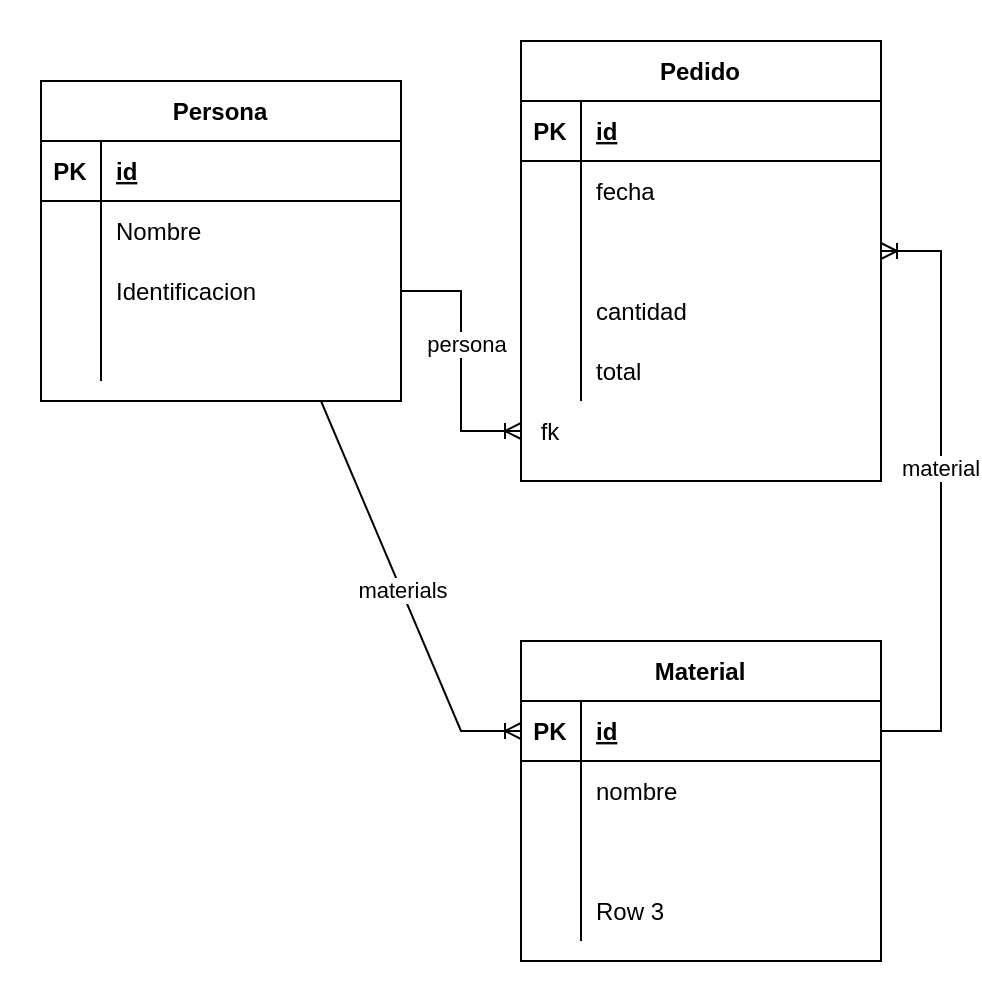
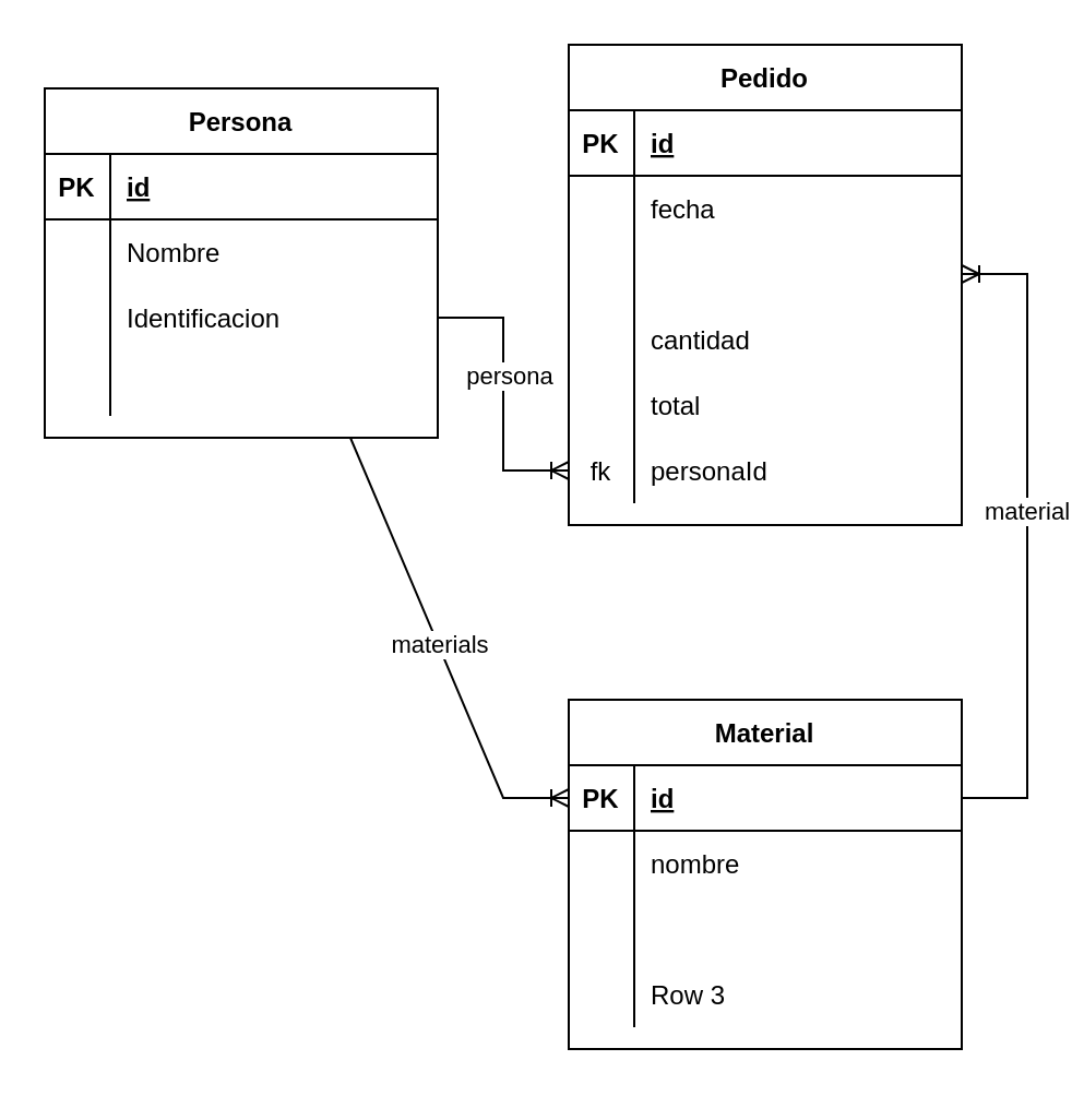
  <mxCell id="0" />
  <mxCell id="1" parent="0" />
  <mxCell id="2" value="Persona" style="shape=table;startSize=30;container=1;collapsible=1;childLayout=tableLayout;fixedRows=1;rowLines=0;fontStyle=1;align=center;resizeLast=1;" parent="1" vertex="1"><mxGeometry x="20" y="40" width="180" height="160" as="geometry" /></mxCell>
  <mxCell id="3" value="" style="shape=partialRectangle;collapsible=0;dropTarget=0;pointerEvents=0;fillColor=none;top=0;left=0;bottom=1;right=0;points=[[0,0.5],[1,0.5]];portConstraint=eastwest;" parent="2" vertex="1"><mxGeometry y="30" width="180" height="30" as="geometry" /></mxCell>
  <mxCell id="4" value="PK" style="shape=partialRectangle;connectable=0;fillColor=none;top=0;left=0;bottom=0;right=0;fontStyle=1;overflow=hidden;" parent="3" vertex="1"><mxGeometry width="30" height="30" as="geometry"><mxRectangle width="30" height="30" as="alternateBounds" /></mxGeometry></mxCell>
  <mxCell id="5" value="id" style="shape=partialRectangle;connectable=0;fillColor=none;top=0;left=0;bottom=0;right=0;align=left;spacingLeft=6;fontStyle=5;overflow=hidden;" parent="3" vertex="1"><mxGeometry x="30" width="150" height="30" as="geometry"><mxRectangle width="150" height="30" as="alternateBounds" /></mxGeometry></mxCell>
  <mxCell id="6" value="" style="shape=partialRectangle;collapsible=0;dropTarget=0;pointerEvents=0;fillColor=none;top=0;left=0;bottom=0;right=0;points=[[0,0.5],[1,0.5]];portConstraint=eastwest;" parent="2" vertex="1"><mxGeometry y="60" width="180" height="30" as="geometry" /></mxCell>
  <mxCell id="7" value="" style="shape=partialRectangle;connectable=0;fillColor=none;top=0;left=0;bottom=0;right=0;editable=1;overflow=hidden;" parent="6" vertex="1"><mxGeometry width="30" height="30" as="geometry"><mxRectangle width="30" height="30" as="alternateBounds" /></mxGeometry></mxCell>
  <mxCell id="8" value="Nombre" style="shape=partialRectangle;connectable=0;fillColor=none;top=0;left=0;bottom=0;right=0;align=left;spacingLeft=6;overflow=hidden;" parent="6" vertex="1"><mxGeometry x="30" width="150" height="30" as="geometry"><mxRectangle width="150" height="30" as="alternateBounds" /></mxGeometry></mxCell>
  <mxCell id="9" value="" style="shape=partialRectangle;collapsible=0;dropTarget=0;pointerEvents=0;fillColor=none;top=0;left=0;bottom=0;right=0;points=[[0,0.5],[1,0.5]];portConstraint=eastwest;" parent="2" vertex="1"><mxGeometry y="90" width="180" height="30" as="geometry" /></mxCell>
  <mxCell id="10" value="" style="shape=partialRectangle;connectable=0;fillColor=none;top=0;left=0;bottom=0;right=0;editable=1;overflow=hidden;" parent="9" vertex="1"><mxGeometry width="30" height="30" as="geometry"><mxRectangle width="30" height="30" as="alternateBounds" /></mxGeometry></mxCell>
  <mxCell id="11" value="Identificacion" style="shape=partialRectangle;connectable=0;fillColor=none;top=0;left=0;bottom=0;right=0;align=left;spacingLeft=6;overflow=hidden;" parent="9" vertex="1"><mxGeometry x="30" width="150" height="30" as="geometry"><mxRectangle width="150" height="30" as="alternateBounds" /></mxGeometry></mxCell>
  <mxCell id="12" value="" style="shape=partialRectangle;collapsible=0;dropTarget=0;pointerEvents=0;fillColor=none;top=0;left=0;bottom=0;right=0;points=[[0,0.5],[1,0.5]];portConstraint=eastwest;" parent="2" vertex="1"><mxGeometry y="120" width="180" height="30" as="geometry" /></mxCell>
  <mxCell id="13" value="" style="shape=partialRectangle;connectable=0;fillColor=none;top=0;left=0;bottom=0;right=0;editable=1;overflow=hidden;" parent="12" vertex="1"><mxGeometry width="30" height="30" as="geometry"><mxRectangle width="30" height="30" as="alternateBounds" /></mxGeometry></mxCell>
  <mxCell id="14" value="" style="shape=partialRectangle;connectable=0;fillColor=none;top=0;left=0;bottom=0;right=0;align=left;spacingLeft=6;overflow=hidden;" parent="12" vertex="1"><mxGeometry x="30" width="150" height="30" as="geometry"><mxRectangle width="150" height="30" as="alternateBounds" /></mxGeometry></mxCell>
  <mxCell id="15" value="Pedido" style="shape=table;startSize=30;container=1;collapsible=1;childLayout=tableLayout;fixedRows=1;rowLines=0;fontStyle=1;align=center;resizeLast=1;" parent="1" vertex="1"><mxGeometry x="260" width="180" height="220" as="geometry" y="20" /></mxCell>
  <mxCell id="16" value="" style="shape=partialRectangle;collapsible=0;dropTarget=0;pointerEvents=0;fillColor=none;top=0;left=0;bottom=1;right=0;points=[[0,0.5],[1,0.5]];portConstraint=eastwest;" parent="15" vertex="1"><mxGeometry y="30" width="180" height="30" as="geometry" /></mxCell>
  <mxCell id="17" value="PK" style="shape=partialRectangle;connectable=0;fillColor=none;top=0;left=0;bottom=0;right=0;fontStyle=1;overflow=hidden;" parent="16" vertex="1"><mxGeometry width="30" height="30" as="geometry"><mxRectangle width="30" height="30" as="alternateBounds" /></mxGeometry></mxCell>
  <mxCell id="18" value="id" style="shape=partialRectangle;connectable=0;fillColor=none;top=0;left=0;bottom=0;right=0;align=left;spacingLeft=6;fontStyle=5;overflow=hidden;" parent="16" vertex="1"><mxGeometry x="30" width="150" height="30" as="geometry"><mxRectangle width="150" height="30" as="alternateBounds" /></mxGeometry></mxCell>
  <mxCell id="19" value="" style="shape=partialRectangle;collapsible=0;dropTarget=0;pointerEvents=0;fillColor=none;top=0;left=0;bottom=0;right=0;points=[[0,0.5],[1,0.5]];portConstraint=eastwest;" parent="15" vertex="1"><mxGeometry y="60" width="180" height="30" as="geometry" /></mxCell>
  <mxCell id="20" value="" style="shape=partialRectangle;connectable=0;fillColor=none;top=0;left=0;bottom=0;right=0;editable=1;overflow=hidden;" parent="19" vertex="1"><mxGeometry width="30" height="30" as="geometry"><mxRectangle width="30" height="30" as="alternateBounds" /></mxGeometry></mxCell>
  <mxCell id="21" value="fecha" style="shape=partialRectangle;connectable=0;fillColor=none;top=0;left=0;bottom=0;right=0;align=left;spacingLeft=6;overflow=hidden;" parent="19" vertex="1"><mxGeometry x="30" width="150" height="30" as="geometry"><mxRectangle width="150" height="30" as="alternateBounds" /></mxGeometry></mxCell>
  <mxCell id="22" value="" style="shape=partialRectangle;collapsible=0;dropTarget=0;pointerEvents=0;fillColor=none;top=0;left=0;bottom=0;right=0;points=[[0,0.5],[1,0.5]];portConstraint=eastwest;" parent="15" vertex="1"><mxGeometry y="90" width="180" height="30" as="geometry" /></mxCell>
  <mxCell id="23" value="" style="shape=partialRectangle;connectable=0;fillColor=none;top=0;left=0;bottom=0;right=0;editable=1;overflow=hidden;" parent="22" vertex="1"><mxGeometry width="30" height="30" as="geometry"><mxRectangle width="30" height="30" as="alternateBounds" /></mxGeometry></mxCell>
  <mxCell id="24" value="" style="shape=partialRectangle;collapsible=0;dropTarget=0;pointerEvents=0;fillColor=none;top=0;left=0;bottom=0;right=0;points=[[0,0.5],[1,0.5]];portConstraint=eastwest;" parent="15" vertex="1"><mxGeometry y="120" width="180" height="30" as="geometry" /></mxCell>
  <mxCell id="25" value="" style="shape=partialRectangle;connectable=0;fillColor=none;top=0;left=0;bottom=0;right=0;editable=1;overflow=hidden;" parent="24" vertex="1"><mxGeometry width="30" height="30" as="geometry"><mxRectangle width="30" height="30" as="alternateBounds" /></mxGeometry></mxCell>
  <mxCell id="26" value="cantidad" style="shape=partialRectangle;connectable=0;fillColor=none;top=0;left=0;bottom=0;right=0;align=left;spacingLeft=6;overflow=hidden;" parent="24" vertex="1"><mxGeometry x="30" width="150" height="30" as="geometry"><mxRectangle width="150" height="30" as="alternateBounds" /></mxGeometry></mxCell>
  <mxCell id="27" value="" style="shape=partialRectangle;collapsible=0;dropTarget=0;pointerEvents=0;fillColor=none;top=0;left=0;bottom=0;right=0;points=[[0,0.5],[1,0.5]];portConstraint=eastwest;" parent="15" vertex="1"><mxGeometry y="150" width="180" height="30" as="geometry" /></mxCell>
  <mxCell id="28" value="" style="shape=partialRectangle;connectable=0;fillColor=none;top=0;left=0;bottom=0;right=0;editable=1;overflow=hidden;" parent="27" vertex="1"><mxGeometry width="30" height="30" as="geometry"><mxRectangle width="30" height="30" as="alternateBounds" /></mxGeometry></mxCell>
  <mxCell id="29" value="total" style="shape=partialRectangle;connectable=0;fillColor=none;top=0;left=0;bottom=0;right=0;align=left;spacingLeft=6;overflow=hidden;" parent="27" vertex="1"><mxGeometry x="30" width="150" height="30" as="geometry"><mxRectangle width="150" height="30" as="alternateBounds" /></mxGeometry></mxCell>
  <mxCell id="30" value="" style="shape=partialRectangle;collapsible=0;dropTarget=0;pointerEvents=0;fillColor=none;top=0;left=0;bottom=0;right=0;points=[[0,0.5],[1,0.5]];portConstraint=eastwest;" parent="15" vertex="1"><mxGeometry y="180" width="180" height="30" as="geometry" /></mxCell>
  <mxCell id="31" value="fk" style="shape=partialRectangle;connectable=0;fillColor=none;top=0;left=0;bottom=0;right=0;editable=1;overflow=hidden;" parent="30" vertex="1"><mxGeometry width="30" height="30" as="geometry"><mxRectangle width="30" height="30" as="alternateBounds" /></mxGeometry></mxCell>
+ <mxCell id="32" value="personaId" style="shape=partialRectangle;connectable=0;fillColor=none;top=0;left=0;bottom=0;right=0;align=left;spacingLeft=6;overflow=hidden;" parent="30" vertex="1"><mxGeometry x="30" width="150" height="30" as="geometry"><mxRectangle width="150" height="30" as="alternateBounds" /></mxGeometry></mxCell>
  <mxCell id="33" value="Material" style="shape=table;startSize=30;container=1;collapsible=1;childLayout=tableLayout;fixedRows=1;rowLines=0;fontStyle=1;align=center;resizeLast=1;" parent="1" vertex="1"><mxGeometry x="260" y="320" width="180" height="160" as="geometry" /></mxCell>
  <mxCell id="34" value="" style="shape=partialRectangle;collapsible=0;dropTarget=0;pointerEvents=0;fillColor=none;top=0;left=0;bottom=1;right=0;points=[[0,0.5],[1,0.5]];portConstraint=eastwest;" parent="33" vertex="1"><mxGeometry y="30" width="180" height="30" as="geometry" /></mxCell>
  <mxCell id="35" value="PK" style="shape=partialRectangle;connectable=0;fillColor=none;top=0;left=0;bottom=0;right=0;fontStyle=1;overflow=hidden;" parent="34" vertex="1"><mxGeometry width="30" height="30" as="geometry"><mxRectangle width="30" height="30" as="alternateBounds" /></mxGeometry></mxCell>
  <mxCell id="36" value="id" style="shape=partialRectangle;connectable=0;fillColor=none;top=0;left=0;bottom=0;right=0;align=left;spacingLeft=6;fontStyle=5;overflow=hidden;" parent="34" vertex="1"><mxGeometry x="30" width="150" height="30" as="geometry"><mxRectangle width="150" height="30" as="alternateBounds" /></mxGeometry></mxCell>
  <mxCell id="37" value="" style="shape=partialRectangle;collapsible=0;dropTarget=0;pointerEvents=0;fillColor=none;top=0;left=0;bottom=0;right=0;points=[[0,0.5],[1,0.5]];portConstraint=eastwest;" parent="33" vertex="1"><mxGeometry y="60" width="180" height="30" as="geometry" /></mxCell>
  <mxCell id="38" value="" style="shape=partialRectangle;connectable=0;fillColor=none;top=0;left=0;bottom=0;right=0;editable=1;overflow=hidden;" parent="37" vertex="1"><mxGeometry width="30" height="30" as="geometry"><mxRectangle width="30" height="30" as="alternateBounds" /></mxGeometry></mxCell>
  <mxCell id="39" value="nombre" style="shape=partialRectangle;connectable=0;fillColor=none;top=0;left=0;bottom=0;right=0;align=left;spacingLeft=6;overflow=hidden;" parent="37" vertex="1"><mxGeometry x="30" width="150" height="30" as="geometry"><mxRectangle width="150" height="30" as="alternateBounds" /></mxGeometry></mxCell>
  <mxCell id="40" value="" style="shape=partialRectangle;collapsible=0;dropTarget=0;pointerEvents=0;fillColor=none;top=0;left=0;bottom=0;right=0;points=[[0,0.5],[1,0.5]];portConstraint=eastwest;" parent="33" vertex="1"><mxGeometry y="90" width="180" height="30" as="geometry" /></mxCell>
  <mxCell id="41" value="" style="shape=partialRectangle;connectable=0;fillColor=none;top=0;left=0;bottom=0;right=0;editable=1;overflow=hidden;" parent="40" vertex="1"><mxGeometry width="30" height="30" as="geometry"><mxRectangle width="30" height="30" as="alternateBounds" /></mxGeometry></mxCell>
  <mxCell id="42" value="" style="shape=partialRectangle;collapsible=0;dropTarget=0;pointerEvents=0;fillColor=none;top=0;left=0;bottom=0;right=0;points=[[0,0.5],[1,0.5]];portConstraint=eastwest;" parent="33" vertex="1"><mxGeometry y="120" width="180" height="30" as="geometry" /></mxCell>
  <mxCell id="43" value="" style="shape=partialRectangle;connectable=0;fillColor=none;top=0;left=0;bottom=0;right=0;editable=1;overflow=hidden;" parent="42" vertex="1"><mxGeometry width="30" height="30" as="geometry"><mxRectangle width="30" height="30" as="alternateBounds" /></mxGeometry></mxCell>
  <mxCell id="44" value="Row 3" style="shape=partialRectangle;connectable=0;fillColor=none;top=0;left=0;bottom=0;right=0;align=left;spacingLeft=6;overflow=hidden;" parent="42" vertex="1"><mxGeometry x="30" width="150" height="30" as="geometry"><mxRectangle width="150" height="30" as="alternateBounds" /></mxGeometry></mxCell>
  <mxCell id="45" value="" style="edgeStyle=entityRelationEdgeStyle;fontSize=12;html=1;endArrow=ERoneToMany;rounded=0;" parent="1" source="9" target="30" edge="1"><mxGeometry width="100" height="100" relative="1" as="geometry"><mxPoint x="340" y="300" as="sourcePoint" /><mxPoint x="440" y="200" as="targetPoint" /></mxGeometry></mxCell>
  <mxCell id="46" value="persona" style="edgeLabel;html=1;align=center;verticalAlign=middle;resizable=0;points=[];" parent="45" vertex="1" connectable="0"><mxGeometry x="-0.139" y="2" relative="1" as="geometry"><mxPoint as="offset" /></mxGeometry></mxCell>
  <mxCell id="47" value="" style="edgeStyle=entityRelationEdgeStyle;fontSize=12;html=1;endArrow=ERoneToMany;rounded=0;" parent="1" target="34" edge="1"><mxGeometry width="100" height="100" relative="1" as="geometry"><mxPoint x="130" y="200" as="sourcePoint" /><mxPoint x="480" y="442.99" as="targetPoint" /></mxGeometry></mxCell>
  <mxCell id="48" value="materials" style="edgeLabel;html=1;align=center;verticalAlign=middle;resizable=0;points=[];" parent="47" vertex="1" connectable="0"><mxGeometry x="0.114" relative="1" as="geometry"><mxPoint as="offset" /></mxGeometry></mxCell>
  <mxCell id="49" value="" style="edgeStyle=entityRelationEdgeStyle;fontSize=12;html=1;endArrow=ERoneToMany;rounded=0;entryX=1;entryY=0.5;entryDx=0;entryDy=0;exitX=1;exitY=0.5;exitDx=0;exitDy=0;" edge="1" parent="1" source="34" target="22"><mxGeometry width="100" height="100" relative="1" as="geometry"><mxPoint x="430" y="320" as="sourcePoint" /><mxPoint x="530" y="220" as="targetPoint" /></mxGeometry></mxCell>
  <mxCell id="50" value="material" style="edgeLabel;html=1;align=center;verticalAlign=middle;resizable=0;points=[];" vertex="1" connectable="0" parent="49"><mxGeometry x="0.08" y="1" relative="1" as="geometry"><mxPoint as="offset" /></mxGeometry></mxCell>
